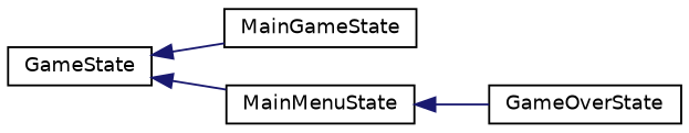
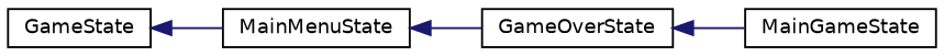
  digraph {
    rankdir=LR
    node [color=black fillcolor=white fontname=Helvetica fontsize=10 shape=record style=filled]
    edge [color=midnightblue dir=back fontname=Helvetica fontsize=10 labelfontname=Helvetica labelfontsize=10 style=solid]
    n1 [height=0.2 label=GameState width=0.4]
    n2 [height=0.2 label=MainGameState width=0.4]
    n3 [height=0.2 label=MainMenuState width=0.4]
    n4 [height=0.2 label=GameOverState width=0.4]
-   n1 -> n2
+   n4 -> n2
    n1 -> n3
    n3 -> n4
  }
